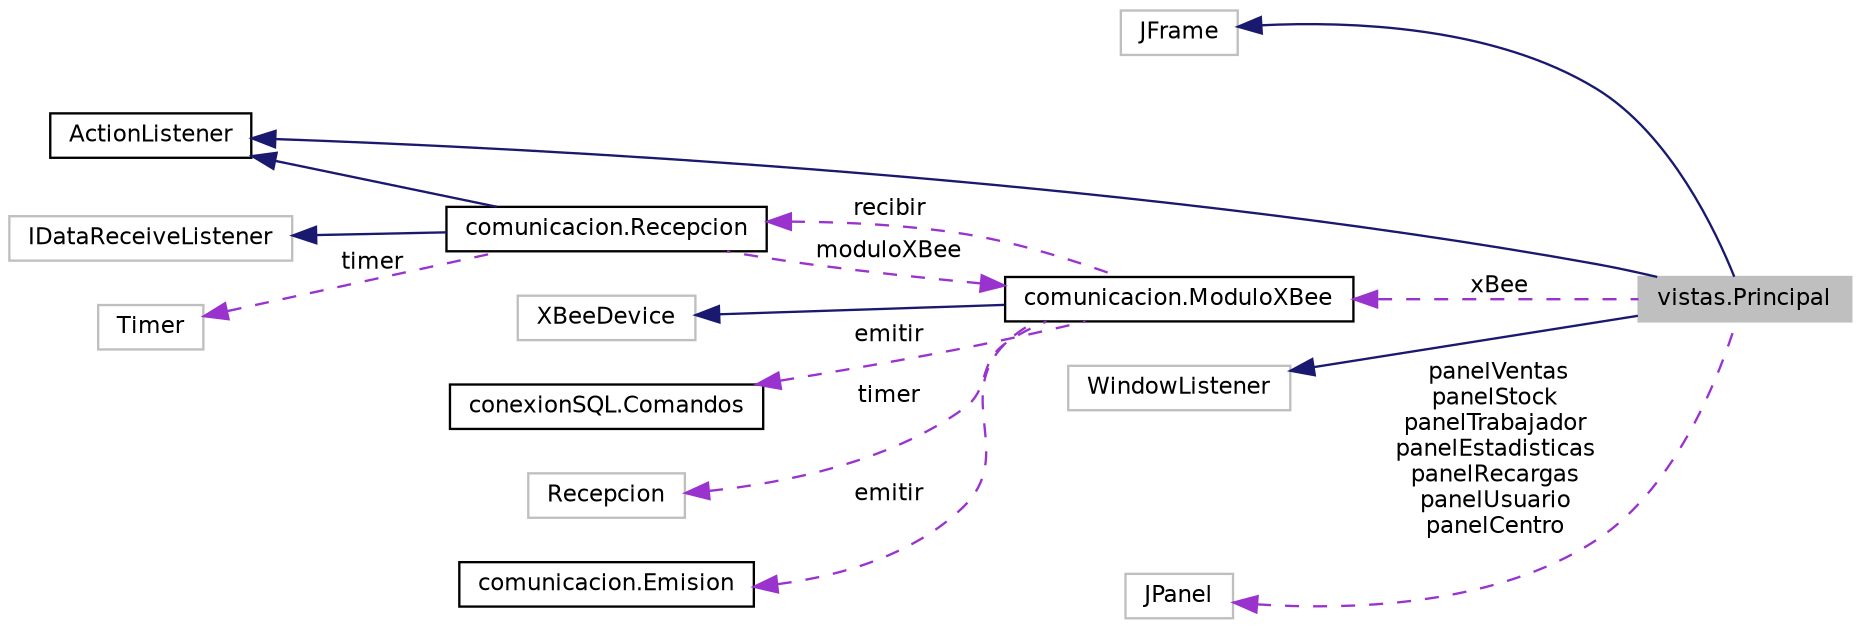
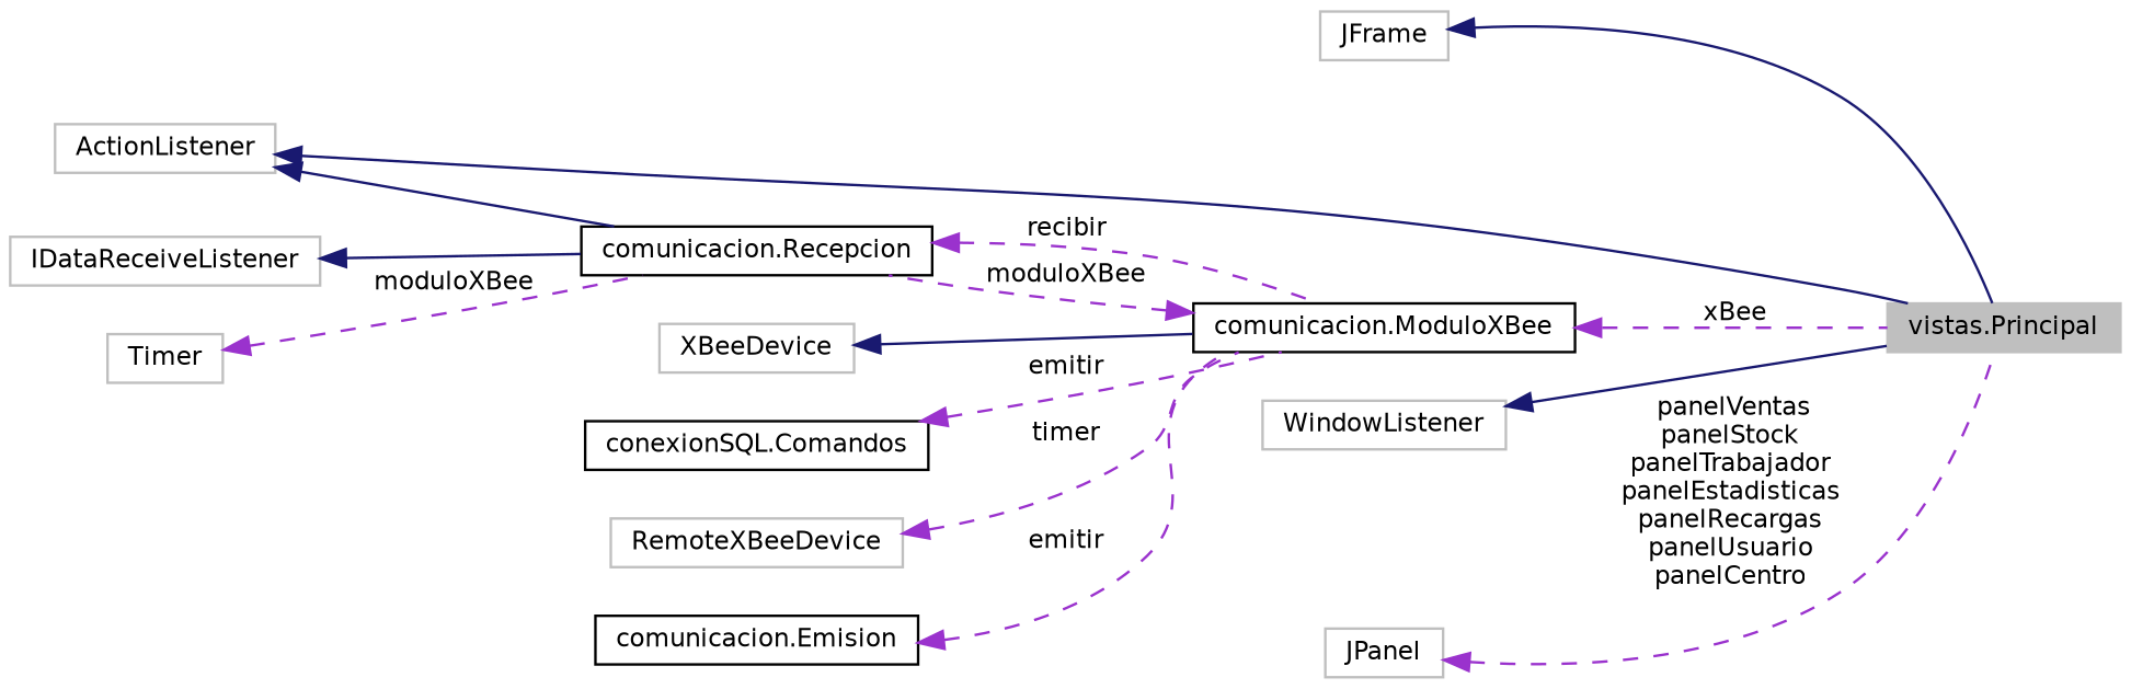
  digraph {
    rankdir=LR
    node [color=grey75 fillcolor=white fontname=Helvetica fontsize=10 shape=record style=filled]
    edge [color=darkorchid3 dir=back fontname=Helvetica fontsize=10 labelfontname=Helvetica labelfontsize=10 style=dashed]
    n1 [fillcolor=grey75 fontcolor=black height=0.2 label="vistas.Principal" width=0.4]
    n2 [height=0.2 label=JFrame width=0.4]
-   n3 [color=black height=0.2 label=ActionListener width=0.4]
+   n3 [height=0.2 label=ActionListener width=0.4]
    n4 [color=black height=0.2 label="comunicacion.Recepcion" width=0.4]
    n5 [color=black height=0.2 label="comunicacion.ModuloXBee" width=0.4]
    n6 [height=0.2 label=WindowListener width=0.4]
    n7 [height=0.2 label=XBeeDevice width=0.4]
    n8 [color=black height=0.2 label="conexionSQL.Comandos" width=0.4]
-   n9 [height=0.2 label=Recepcion width=0.4]
+   n9 [height=0.2 label=RemoteXBeeDevice width=0.4]
    n10 [height=0.2 label=IDataReceiveListener width=0.4]
    n11 [height=0.2 label=Timer width=0.4]
    n12 [color=black height=0.2 label="comunicacion.Emision" width=0.4]
    n13 [height=0.2 label=JPanel width=0.4]
    n2 -> n1 [color=midnightblue style=solid]
    n3 -> n1 [color=midnightblue style=solid]
    n3 -> n4 [color=midnightblue style=solid]
    n4 -> n5 [label=" recibir"]
    n5 -> n1 [label=" xBee"]
    n5 -> n4 [label=" moduloXBee"]
    n6 -> n1 [color=midnightblue style=solid]
    n7 -> n5 [color=midnightblue style=solid]
    n8 -> n5 [label=" emitir"]
    n9 -> n5 [label=" timer"]
    n10 -> n4 [color=midnightblue style=solid]
-   n11 -> n4 [label=" timer"]
+   n11 -> n4 [label=" moduloXBee"]
    n12 -> n5 [label=" emitir"]
    n13 -> n1 [label=" panelVentas\npanelStock\npanelTrabajador\npanelEstadisticas\npanelRecargas\npanelUsuario\npanelCentro"]
  }
